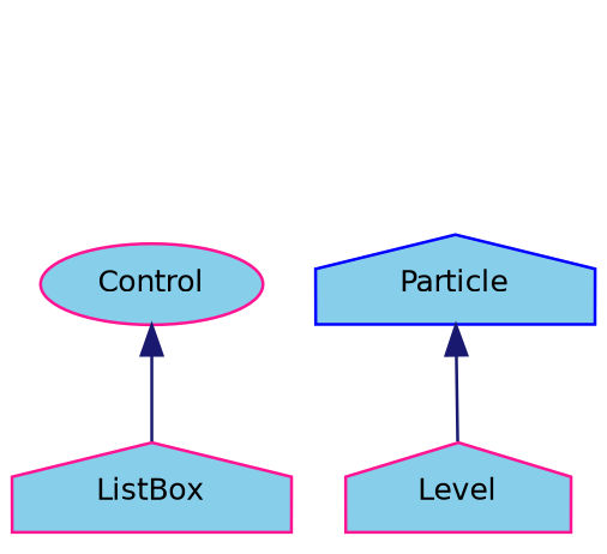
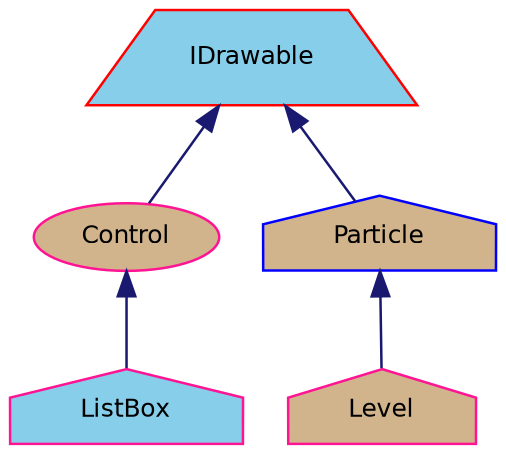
  digraph {
    node [color=deeppink fillcolor=skyblue fontname=Helvetica fontsize=10 shape=house style=filled]
    edge [color=midnightblue dir=back fontname=Helvetica fontsize=10 labelfontname=Helvetica labelfontsize=10 style=solid]
-   n2 [height=0.2 label=Control shape=ellipse width=0.4]
-   n3 [color=blue height=0.2 label=Particle width=0.4]
+   n1 [color=red fontcolor=black height=0.2 label=IDrawable shape=trapezium width=0.4]
+   n2 [fillcolor=tan height=0.2 label=Control shape=ellipse width=0.4]
+   n3 [color=blue fillcolor=tan height=0.2 label=Particle width=0.4]
    n4 [height=0.2 label=ListBox width=0.4]
-   n5 [height=0.2 label=Level width=0.4]
+   n5 [fillcolor=tan height=0.2 label=Level width=0.4]
+   n1 -> n2
+   n1 -> n3
    n2 -> n4
    n3 -> n5
  }
